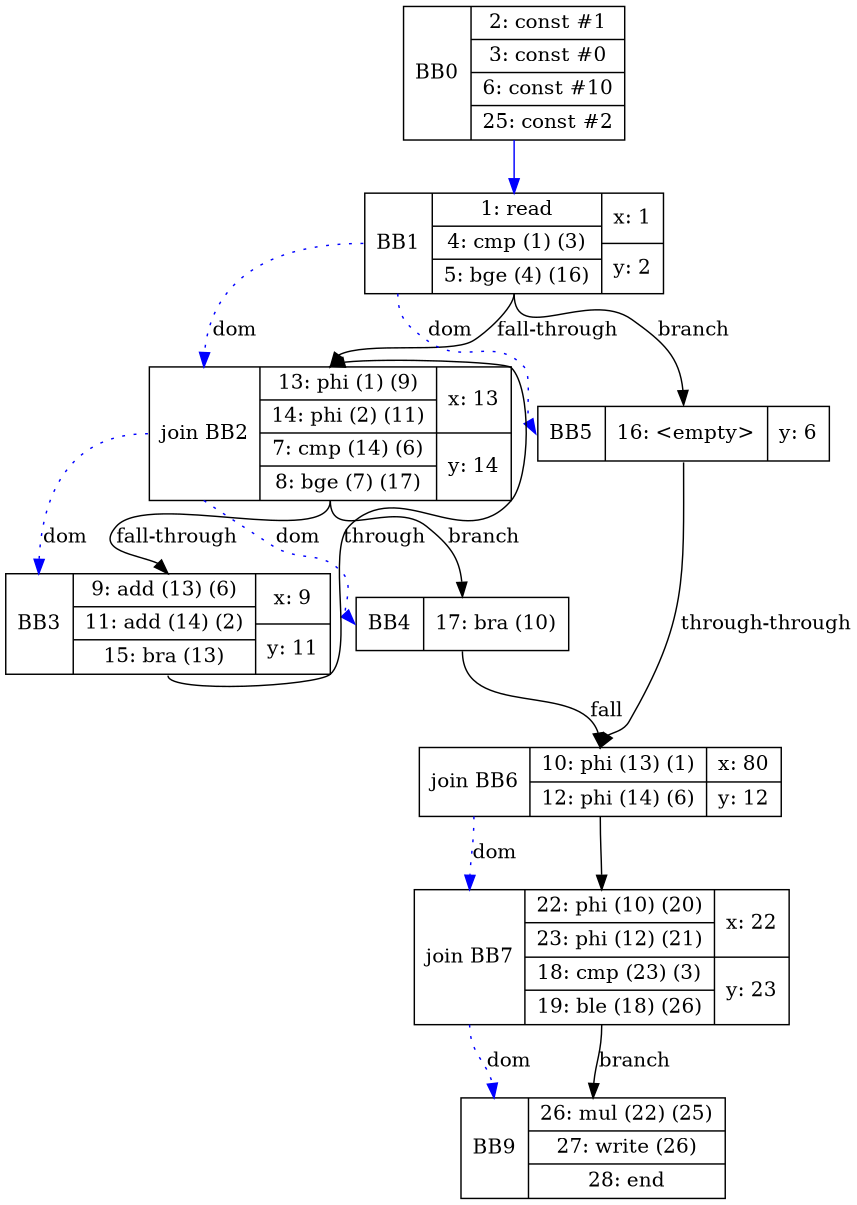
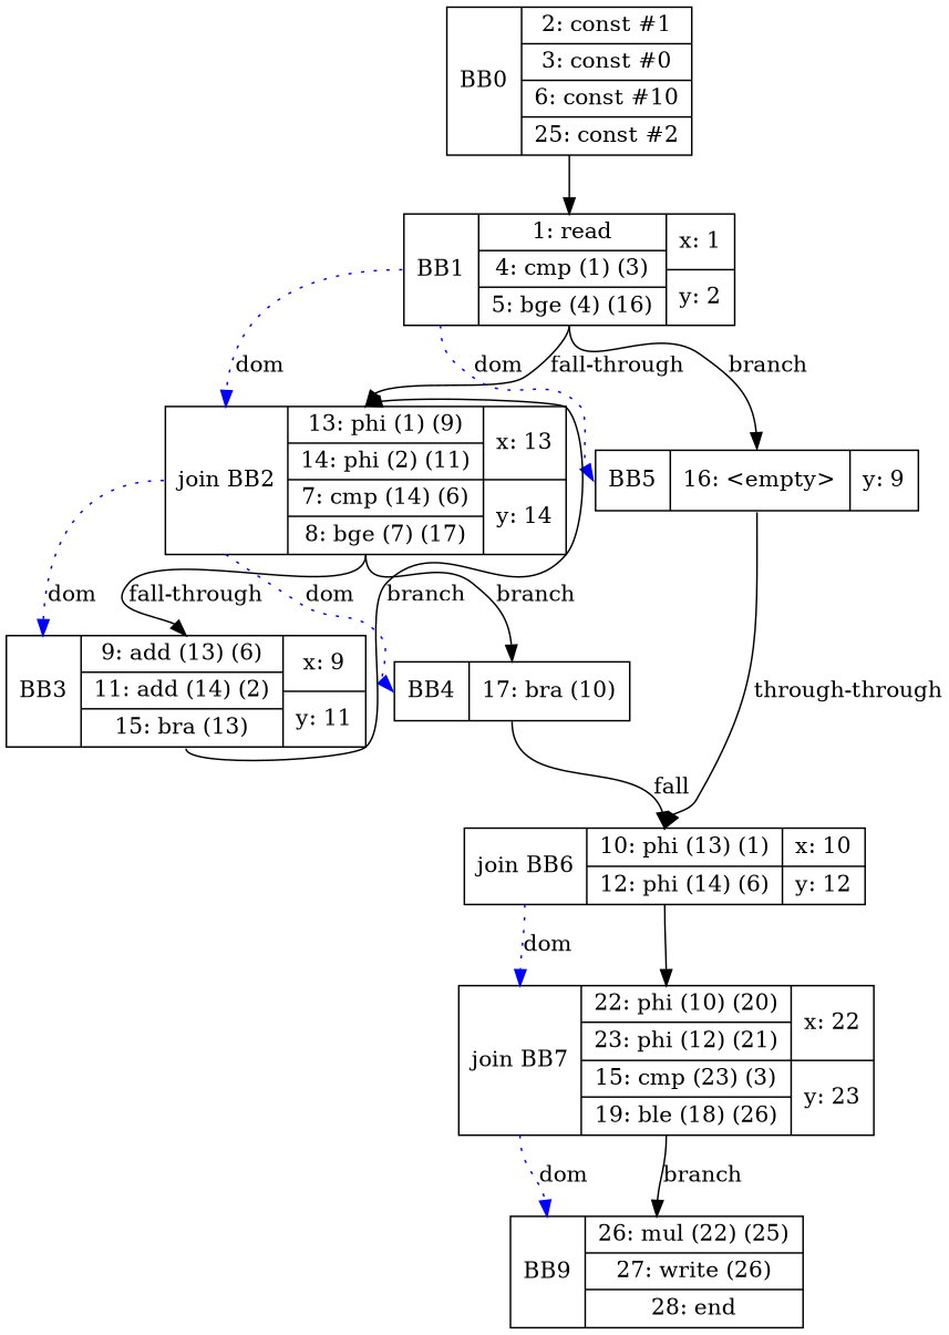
  digraph {
    fontname="DejaVu Serif"
    node [fontname="DejaVu Serif" shape=record]
    edge [fontname="DejaVu Serif" headport=n tailport=s]
    n1 [label="<b>BB0 | {2: const #1|3: const #0|6: const #10|25: const #2}"]
    n2 [label="<b>BB1 | {1: read|4: cmp (1) (3)|5: bge (4) (16)}| {x: 1 | y: 2}"]
    n3 [label="<b>join BB2 | {13: phi (1) (9)|14: phi (2) (11)|7: cmp (14) (6)|8: bge (7) (17)}| {x: 13 | y: 14}"]
-   n4 [label="<b>BB5 | {16: \<empty\>}| {y: 6}"]
+   n4 [label="<b>BB5 | {16: \<empty\>}| {y: 9}"]
    n5 [label="<b>BB3 | {9: add (13) (6)|11: add (14) (2)|15: bra (13)}| {x: 9 | y: 11}"]
    n6 [label="<b>BB4 | {17: bra (10)}"]
-   n7 [label="<b>join BB6 | {10: phi (13) (1)|12: phi (14) (6)}| {x: 80 | y: 12}"]
-   n8 [label="<b>join BB7 | {22: phi (10) (20)|23: phi (12) (21)|18: cmp (23) (3)|19: ble (18) (26)}| {x: 22 | y: 23}"]
+   n7 [label="<b>join BB6 | {10: phi (13) (1)|12: phi (14) (6)}| {x: 10 | y: 12}"]
+   n8 [label="<b>join BB7 | {22: phi (10) (20)|23: phi (12) (21)|15: cmp (23) (3)|19: ble (18) (26)}| {x: 22 | y: 23}"]
    n9 [label="<b>BB9 | {26: mul (22) (25)|27: write (26)|28: end}"]
-   n1 -> n2 [color=blue]
+   n1 -> n2
    n2 -> n3 [label="fall-through"]
    n2 -> n3 [color=blue headport=b label=dom style=dotted tailport=b]
    n2 -> n4 [label=branch]
    n2 -> n4 [color=blue headport=b label=dom style=dotted tailport=b]
    n3 -> n5 [label="fall-through"]
    n3 -> n5 [color=blue headport=b label=dom style=dotted tailport=b]
    n3 -> n6 [label=branch]
    n3 -> n6 [color=blue headport=b label=dom style=dotted tailport=b]
    n4 -> n7 [label="through-through"]
-   n5 -> n3 [label=through]
+   n5 -> n3 [label=branch]
    n6 -> n7 [label=fall]
    n7 -> n8
    n7 -> n8 [color=blue headport=b label=dom style=dotted tailport=b]
    n8 -> n9 [label=branch]
    n8 -> n9 [color=blue headport=b label=dom style=dotted tailport=b]
  }
